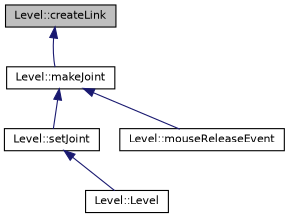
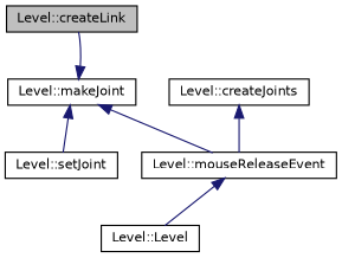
  digraph {
    rankdir=TB
    node [color=black fillcolor=white fontname=Helvetica fontsize=10 shape=record style=filled]
    edge [color=midnightblue dir=back fontname=Helvetica fontsize=10 labelfontname=Helvetica labelfontsize=10 style=solid]
    n1 [fillcolor=grey75 fontcolor=black height=0.2 label="Level::createLink" width=0.4]
    n2 [height=0.2 label="Level::makeJoint" width=0.4]
    n3 [height=0.2 label="Level::setJoint" width=0.4]
    n4 [height=0.2 label="Level::mouseReleaseEvent" width=0.4]
+   n5 [height=0.2 label="Level::createJoints" width=0.4]
    n6 [height=0.2 label="Level::Level" width=0.4]
-   n1 -> n2
+   n2 -> n1
    n2 -> n3
    n2 -> n4
-   n3 -> n6
+   n4 -> n6
+   n5 -> n4
  }
